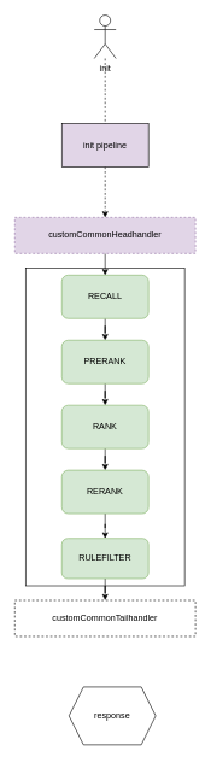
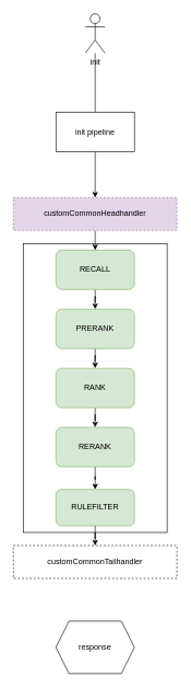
  <mxCell id="0" />
  <mxCell id="1" parent="0" />
  <mxCell id="2" value="" style="edgeStyle=orthogonalEdgeStyle;rounded=0;orthogonalLoop=1;jettySize=auto;html=1;" edge="1" parent="1" source="3" target="5"><mxGeometry relative="1" as="geometry" /></mxCell>
  <mxCell id="3" value="RECALL" style="rounded=1;whiteSpace=wrap;html=1;fillColor=#d5e8d4;strokeColor=#82b366;" vertex="1" parent="1"><mxGeometry x="85" y="380" width="120" height="60" as="geometry" /></mxCell>
  <mxCell id="4" value="" style="edgeStyle=orthogonalEdgeStyle;rounded=0;orthogonalLoop=1;jettySize=auto;html=1;" edge="1" parent="1" source="5" target="7"><mxGeometry relative="1" as="geometry" /></mxCell>
  <mxCell id="5" value="PRERANK" style="rounded=1;whiteSpace=wrap;html=1;fillColor=#d5e8d4;strokeColor=#82b366;" vertex="1" parent="1"><mxGeometry x="85" y="470" width="120" height="60" as="geometry" /></mxCell>
  <mxCell id="6" value="" style="edgeStyle=orthogonalEdgeStyle;rounded=0;orthogonalLoop=1;jettySize=auto;html=1;" edge="1" parent="1" source="7" target="9"><mxGeometry relative="1" as="geometry" /></mxCell>
  <mxCell id="7" value="RANK" style="rounded=1;whiteSpace=wrap;html=1;fillColor=#d5e8d4;strokeColor=#82b366;" vertex="1" parent="1"><mxGeometry x="85" y="560" width="120" height="60" as="geometry" /></mxCell>
  <mxCell id="8" value="" style="edgeStyle=orthogonalEdgeStyle;rounded=0;orthogonalLoop=1;jettySize=auto;html=1;" edge="1" parent="1" source="9" target="11"><mxGeometry relative="1" as="geometry" /></mxCell>
  <mxCell id="9" value="RERANK" style="rounded=1;whiteSpace=wrap;html=1;fillColor=#d5e8d4;strokeColor=#82b366;" vertex="1" parent="1"><mxGeometry x="85" y="650" width="120" height="60" as="geometry" /></mxCell>
  <mxCell id="10" value="" style="edgeStyle=orthogonalEdgeStyle;rounded=0;orthogonalLoop=1;jettySize=auto;html=1;" edge="1" parent="1" source="11" target="14"><mxGeometry relative="1" as="geometry" /></mxCell>
  <mxCell id="11" value="RULEFILTER" style="rounded=1;whiteSpace=wrap;html=1;fillColor=#d5e8d4;strokeColor=#82b366;" vertex="1" parent="1"><mxGeometry x="85" y="744.5" width="120" height="55.5" as="geometry" /></mxCell>
  <mxCell id="12" style="edgeStyle=orthogonalEdgeStyle;rounded=0;orthogonalLoop=1;jettySize=auto;html=1;exitX=0.5;exitY=1;exitDx=0;exitDy=0;entryX=0.5;entryY=0;entryDx=0;entryDy=0;" edge="1" parent="1" source="13" target="3"><mxGeometry relative="1" as="geometry" /></mxCell>
  <mxCell id="13" value="customCommonHeadhandler" style="rounded=0;whiteSpace=wrap;html=1;fillColor=#e1d5e7;strokeColor=#9673a6;dashed=1;" vertex="1" parent="1"><mxGeometry x="20" y="300" width="250" height="50" as="geometry" /></mxCell>
  <mxCell id="14" value="customCommonTailhandler" style="rounded=0;whiteSpace=wrap;html=1;dashed=1;" vertex="1" parent="1"><mxGeometry x="20" y="830" width="250" height="50" as="geometry" /></mxCell>
- <mxCell id="15" value="" style="edgeStyle=orthogonalEdgeStyle;rounded=0;orthogonalLoop=1;jettySize=auto;html=1;dashed=1;" edge="1" parent="1" source="16" target="13"><mxGeometry relative="1" as="geometry" /></mxCell>
+ <mxCell id="15" value="" style="edgeStyle=orthogonalEdgeStyle;rounded=0;orthogonalLoop=1;jettySize=auto;html=1;" edge="1" parent="1" source="16" target="13"><mxGeometry relative="1" as="geometry" /></mxCell>
  <mxCell id="16" value="init" style="shape=umlActor;verticalLabelPosition=bottom;verticalAlign=top;html=1;outlineConnect=0;" vertex="1" parent="1"><mxGeometry x="130" y="20" width="30" height="60" as="geometry" /></mxCell>
  <mxCell id="17" value="" style="rounded=0;whiteSpace=wrap;html=1;fillOpacity=0;" vertex="1" parent="1"><mxGeometry x="35" y="370" width="220" height="440" as="geometry" /></mxCell>
- <mxCell id="18" value="init pipeline" style="rounded=0;whiteSpace=wrap;html=1;fillColor=#e1d5e7;" vertex="1" parent="1"><mxGeometry x="85" y="170" width="120" height="60" as="geometry" /></mxCell>
- <mxCell id="19" value="response" style="shape=hexagon;perimeter=hexagonPerimeter2;whiteSpace=wrap;html=1;fixedSize=1;rounded=0;" vertex="1" parent="1"><mxGeometry x="95" y="950" width="120" height="80" as="geometry" /></mxCell>
+ <mxCell id="18" value="init pipeline" style="rounded=0;whiteSpace=wrap;html=1;" vertex="1" parent="1"><mxGeometry x="85" y="170" width="120" height="60" as="geometry" /></mxCell>
+ <mxCell id="19" value="response" style="shape=hexagon;perimeter=hexagonPerimeter2;whiteSpace=wrap;html=1;fixedSize=1;rounded=0;" vertex="1" parent="1"><mxGeometry x="85" y="945" width="120" height="80" as="geometry" /></mxCell>
